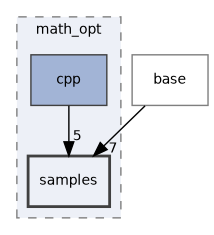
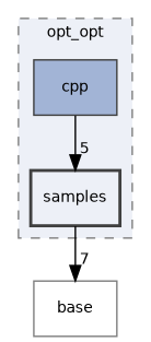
  digraph {
    compound=true
    node [color=grey25 fillcolor="#edf0f7" fontname=Helvetica fontsize=10 shape=box]
    edge [fontname=Helvetica fontsize=10 labeldistance=1.5 labelfontname=Helvetica labelfontsize=10]
    n1 [fillcolor="#a2b4d6" label=cpp style="filled,"]
    n2 [label=samples style="filled,bold,"]
    n3 [color=grey50 label=base]
    subgraph cluster_1 {
      bgcolor="#edf0f7"
      fontname=Helvetica
      fontsize=10
-     label=math_opt
+     label=opt_opt
      pencolor=grey50
      style="filled,dashed,"
      n1
      n2
    }
    n1 -> n2 [headlabel=5]
-   n3 -> n2 [headlabel=7]
+   n2 -> n3 [headlabel=7]
  }
